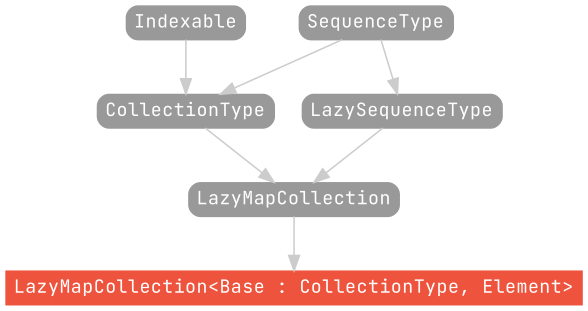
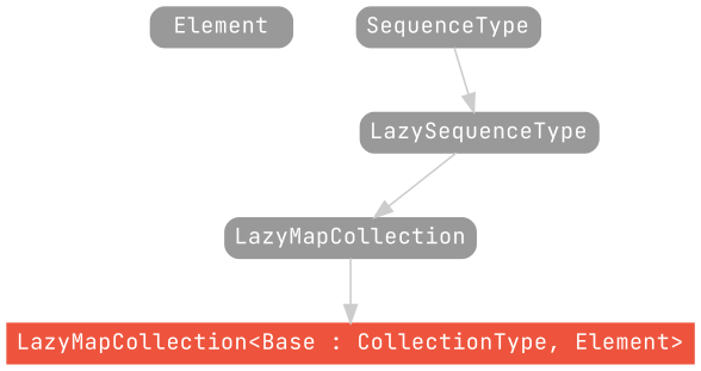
  strict digraph {
    fontname="JetBrains Mono"
    node [color="#999999" fillcolor="#999999" fontcolor=white fontname="JetBrains Mono" fontsize=12 margin="0.07,0.05" shape=box style="filled,rounded"]
    edge [color="#cccccc" fontname="JetBrains Mono"]
    "LazyMapCollection<Base : CollectionType, Element>" [color="#ee543d" fillcolor="#ee543d" height=0.3 style=filled]
-   CollectionType [height=0.3]
    n3 [height=0.3 label=LazyMapCollection]
-   Indexable [height=0.3]
+   Indexable [height=0.3 label=Element]
    LazySequenceType [height=0.3]
    SequenceType [height=0.3]
    subgraph sub_1 {
      rank=max
      "LazyMapCollection<Base : CollectionType, Element>"
    }
-   CollectionType -> n3
    n3 -> "LazyMapCollection<Base : CollectionType, Element>"
-   Indexable -> CollectionType
    LazySequenceType -> n3
-   SequenceType -> CollectionType
    SequenceType -> LazySequenceType
  }
